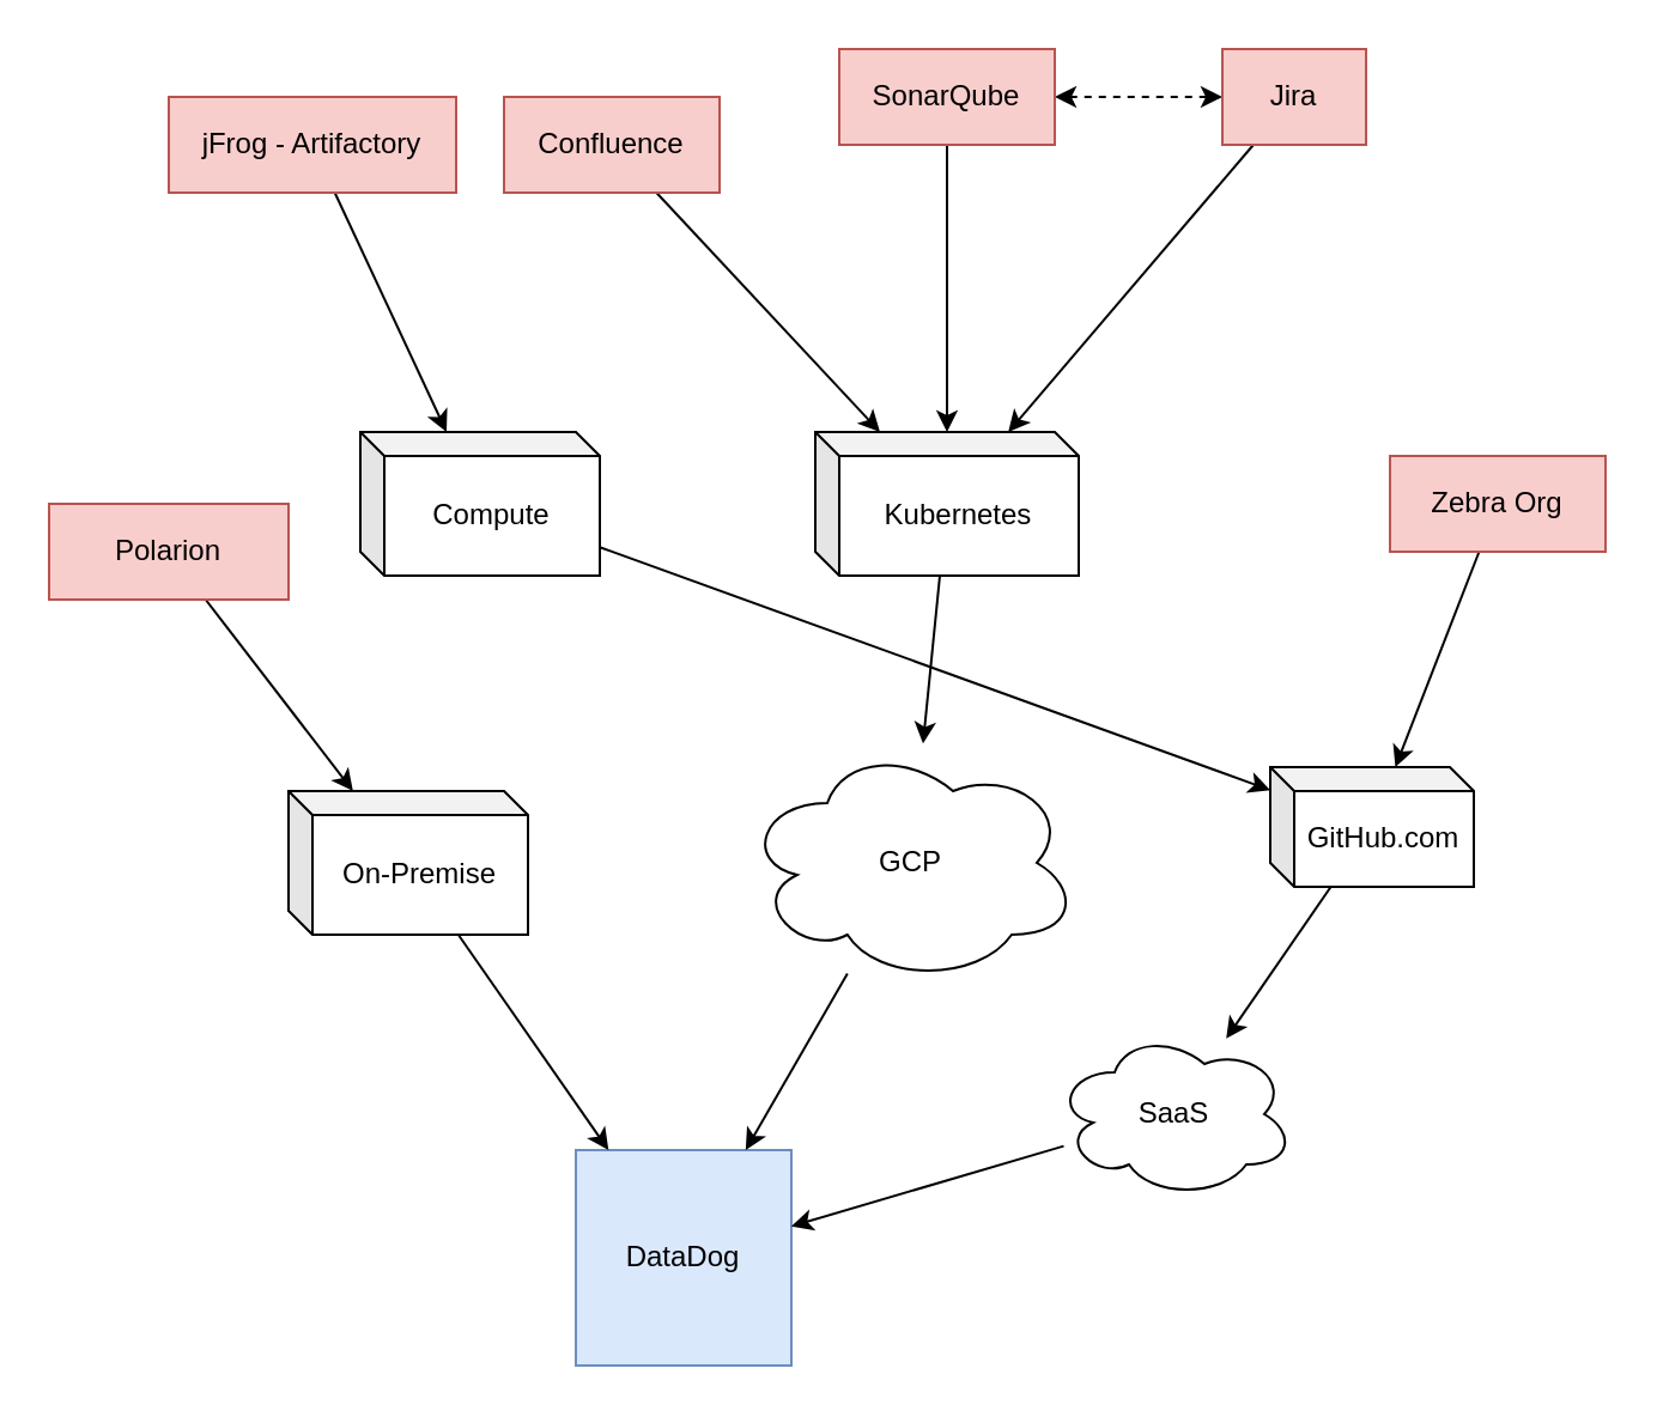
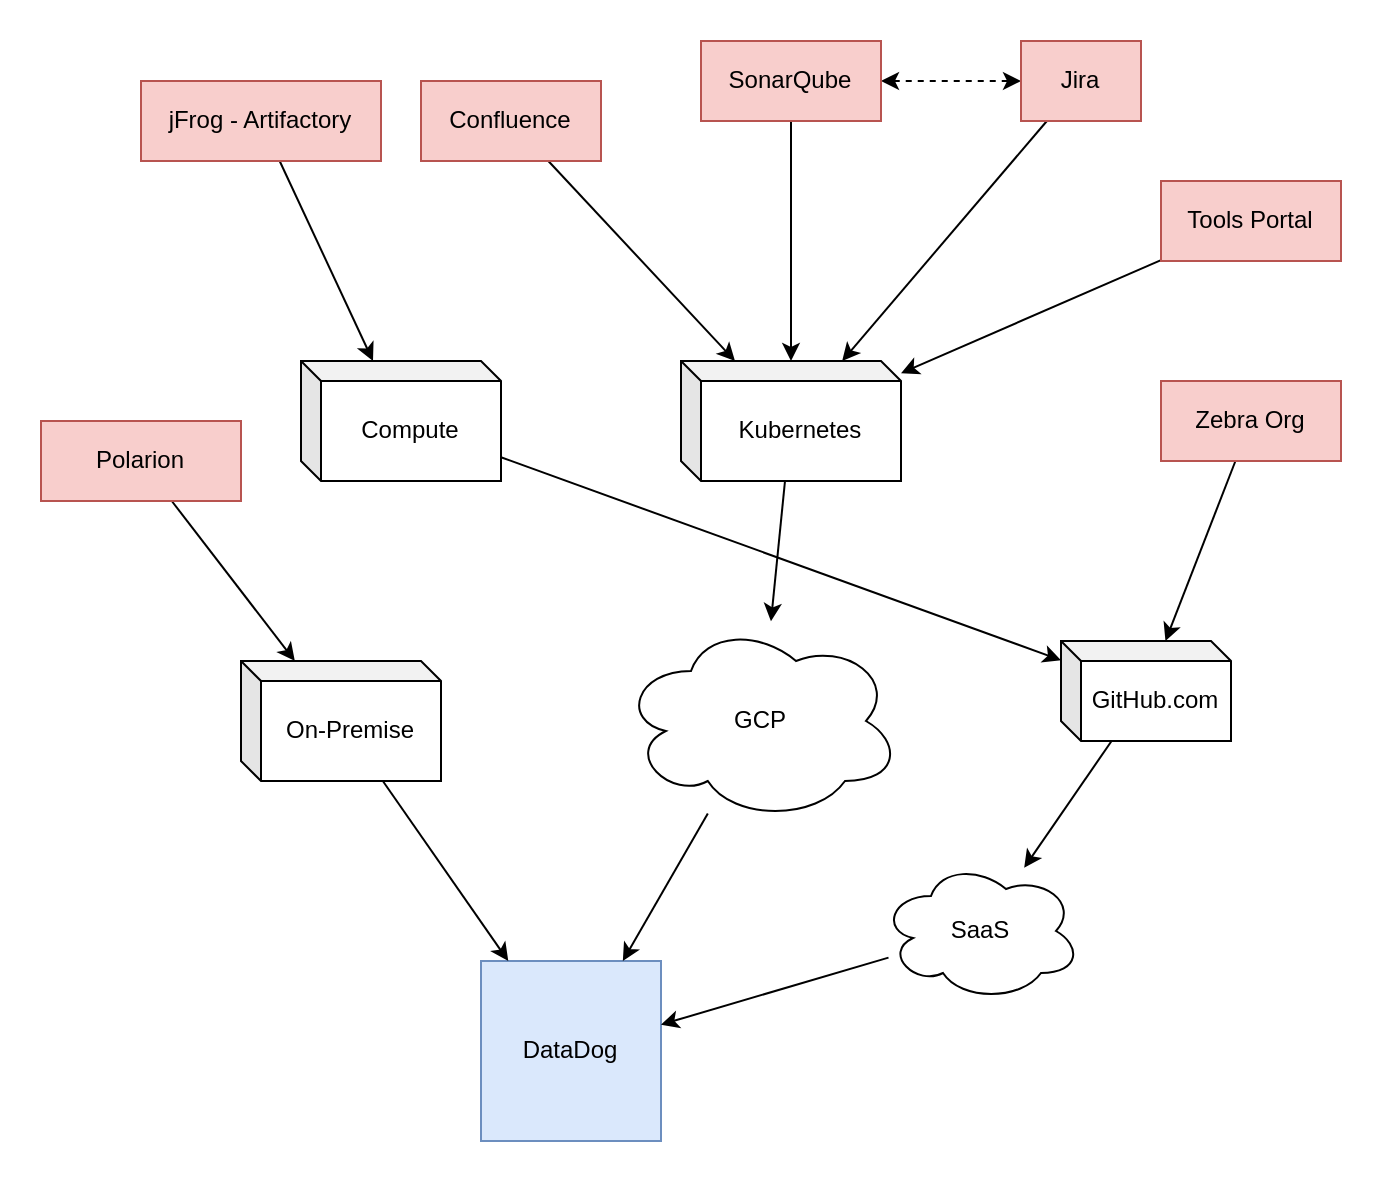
  <mxCell id="0" />
  <mxCell id="1" parent="0" />
  <mxCell id="2" value="DataDog" style="whiteSpace=wrap;html=1;aspect=fixed;fillColor=#dae8fc;strokeColor=#6c8ebf;rounded=0;" vertex="1" parent="1"><mxGeometry x="240" y="480" width="90" height="90" as="geometry" /></mxCell>
  <mxCell id="3" style="rounded=0;orthogonalLoop=1;jettySize=auto;html=1;" edge="1" parent="1" source="4" target="2"><mxGeometry relative="1" as="geometry" /></mxCell>
  <mxCell id="4" value="GCP" style="ellipse;shape=cloud;whiteSpace=wrap;html=1;" vertex="1" parent="1"><mxGeometry x="310" y="310" width="140" height="100" as="geometry" /></mxCell>
  <mxCell id="5" style="rounded=0;orthogonalLoop=1;jettySize=auto;html=1;" edge="1" parent="1" source="7" target="19"><mxGeometry relative="1" as="geometry" /></mxCell>
  <mxCell id="6" style="rounded=0;orthogonalLoop=1;jettySize=auto;html=1;startArrow=classic;startFill=1;dashed=1;" edge="1" parent="1" source="7" target="11"><mxGeometry relative="1" as="geometry" /></mxCell>
  <mxCell id="7" value="SonarQube" style="shape=label;whiteSpace=wrap;html=1;boundedLbl=1;backgroundOutline=1;darkOpacity=0.05;darkOpacity2=0.1;rounded=0;fillColor=#f8cecc;strokeColor=#b85450;" vertex="1" parent="1"><mxGeometry x="350" y="20" width="90" height="40" as="geometry" /></mxCell>
  <mxCell id="8" style="rounded=0;orthogonalLoop=1;jettySize=auto;html=1;" edge="1" parent="1" source="9" target="19"><mxGeometry relative="1" as="geometry" /></mxCell>
  <mxCell id="9" value="Confluence" style="shape=label;whiteSpace=wrap;html=1;boundedLbl=1;backgroundOutline=1;darkOpacity=0.05;darkOpacity2=0.1;rounded=0;fillColor=#f8cecc;strokeColor=#b85450;" vertex="1" parent="1"><mxGeometry x="210" y="40" width="90" height="40" as="geometry" /></mxCell>
  <mxCell id="10" style="rounded=0;orthogonalLoop=1;jettySize=auto;html=1;" edge="1" parent="1" source="11" target="19"><mxGeometry relative="1" as="geometry" /></mxCell>
  <mxCell id="11" value="Jira" style="shape=label;whiteSpace=wrap;html=1;boundedLbl=1;backgroundOutline=1;darkOpacity=0.05;darkOpacity2=0.1;rounded=0;fillColor=#f8cecc;strokeColor=#b85450;" vertex="1" parent="1"><mxGeometry x="510" y="20" width="60" height="40" as="geometry" /></mxCell>
+ <mxCell id="12" style="rounded=0;orthogonalLoop=1;jettySize=auto;html=1;" edge="1" parent="1" source="13" target="19"><mxGeometry relative="1" as="geometry" /></mxCell>
+ <mxCell id="13" value="Tools Portal" style="shape=label;whiteSpace=wrap;html=1;boundedLbl=1;backgroundOutline=1;darkOpacity=0.05;darkOpacity2=0.1;rounded=0;fillColor=#f8cecc;strokeColor=#b85450;" vertex="1" parent="1"><mxGeometry x="580" y="90" width="90" height="40" as="geometry" /></mxCell>
  <mxCell id="14" style="rounded=0;orthogonalLoop=1;jettySize=auto;html=1;" edge="1" parent="1" source="15" target="23"><mxGeometry relative="1" as="geometry" /></mxCell>
  <mxCell id="15" value="Polarion" style="shape=label;whiteSpace=wrap;html=1;boundedLbl=1;backgroundOutline=1;darkOpacity=0.05;darkOpacity2=0.1;rounded=0;fillColor=#f8cecc;strokeColor=#b85450;" vertex="1" parent="1"><mxGeometry x="20" y="210" width="100" height="40" as="geometry" /></mxCell>
  <mxCell id="16" style="rounded=0;orthogonalLoop=1;jettySize=auto;html=1;" edge="1" parent="1" source="17" target="21"><mxGeometry relative="1" as="geometry" /></mxCell>
  <mxCell id="17" value="jFrog - Artifactory" style="shape=label;whiteSpace=wrap;html=1;boundedLbl=1;backgroundOutline=1;darkOpacity=0.05;darkOpacity2=0.1;rounded=0;fillColor=#f8cecc;strokeColor=#b85450;" vertex="1" parent="1"><mxGeometry x="70" y="40" width="120" height="40" as="geometry" /></mxCell>
  <mxCell id="18" style="rounded=0;orthogonalLoop=1;jettySize=auto;html=1;" edge="1" parent="1" source="19" target="4"><mxGeometry relative="1" as="geometry" /></mxCell>
  <mxCell id="19" value="Kubernetes" style="shape=cube;whiteSpace=wrap;html=1;boundedLbl=1;backgroundOutline=1;darkOpacity=0.05;darkOpacity2=0.1;size=10;" vertex="1" parent="1"><mxGeometry x="340" y="180" width="110" height="60" as="geometry" /></mxCell>
  <mxCell id="20" style="rounded=0;orthogonalLoop=1;jettySize=auto;html=1;" edge="1" parent="1" source="21" target="25"><mxGeometry relative="1" as="geometry" /></mxCell>
  <mxCell id="21" value="Compute" style="shape=cube;whiteSpace=wrap;html=1;boundedLbl=1;backgroundOutline=1;darkOpacity=0.05;darkOpacity2=0.1;size=10;" vertex="1" parent="1"><mxGeometry x="150" y="180" width="100" height="60" as="geometry" /></mxCell>
  <mxCell id="22" style="rounded=0;orthogonalLoop=1;jettySize=auto;html=1;" edge="1" parent="1" source="23" target="2"><mxGeometry relative="1" as="geometry" /></mxCell>
  <mxCell id="23" value="On-Premise" style="shape=cube;whiteSpace=wrap;html=1;boundedLbl=1;backgroundOutline=1;darkOpacity=0.05;darkOpacity2=0.1;size=10;" vertex="1" parent="1"><mxGeometry x="120" y="330" width="100" height="60" as="geometry" /></mxCell>
  <mxCell id="24" style="rounded=0;orthogonalLoop=1;jettySize=auto;html=1;" edge="1" parent="1" source="25" target="29"><mxGeometry relative="1" as="geometry" /></mxCell>
  <mxCell id="25" value="GitHub.com" style="shape=cube;whiteSpace=wrap;html=1;boundedLbl=1;backgroundOutline=1;darkOpacity=0.05;darkOpacity2=0.1;size=10;" vertex="1" parent="1"><mxGeometry x="530" y="320" width="85" height="50" as="geometry" /></mxCell>
  <mxCell id="26" style="rounded=0;orthogonalLoop=1;jettySize=auto;html=1;" edge="1" parent="1" source="27" target="25"><mxGeometry relative="1" as="geometry" /></mxCell>
  <mxCell id="27" value="Zebra Org" style="shape=label;whiteSpace=wrap;html=1;boundedLbl=1;backgroundOutline=1;darkOpacity=0.05;darkOpacity2=0.1;rounded=0;fillColor=#f8cecc;strokeColor=#b85450;" vertex="1" parent="1"><mxGeometry x="580" y="190" width="90" height="40" as="geometry" /></mxCell>
  <mxCell id="28" style="rounded=0;orthogonalLoop=1;jettySize=auto;html=1;" edge="1" parent="1" source="29" target="2"><mxGeometry relative="1" as="geometry" /></mxCell>
  <mxCell id="29" value="SaaS" style="ellipse;shape=cloud;whiteSpace=wrap;html=1;" vertex="1" parent="1"><mxGeometry x="440" y="430" width="100" height="70" as="geometry" /></mxCell>
